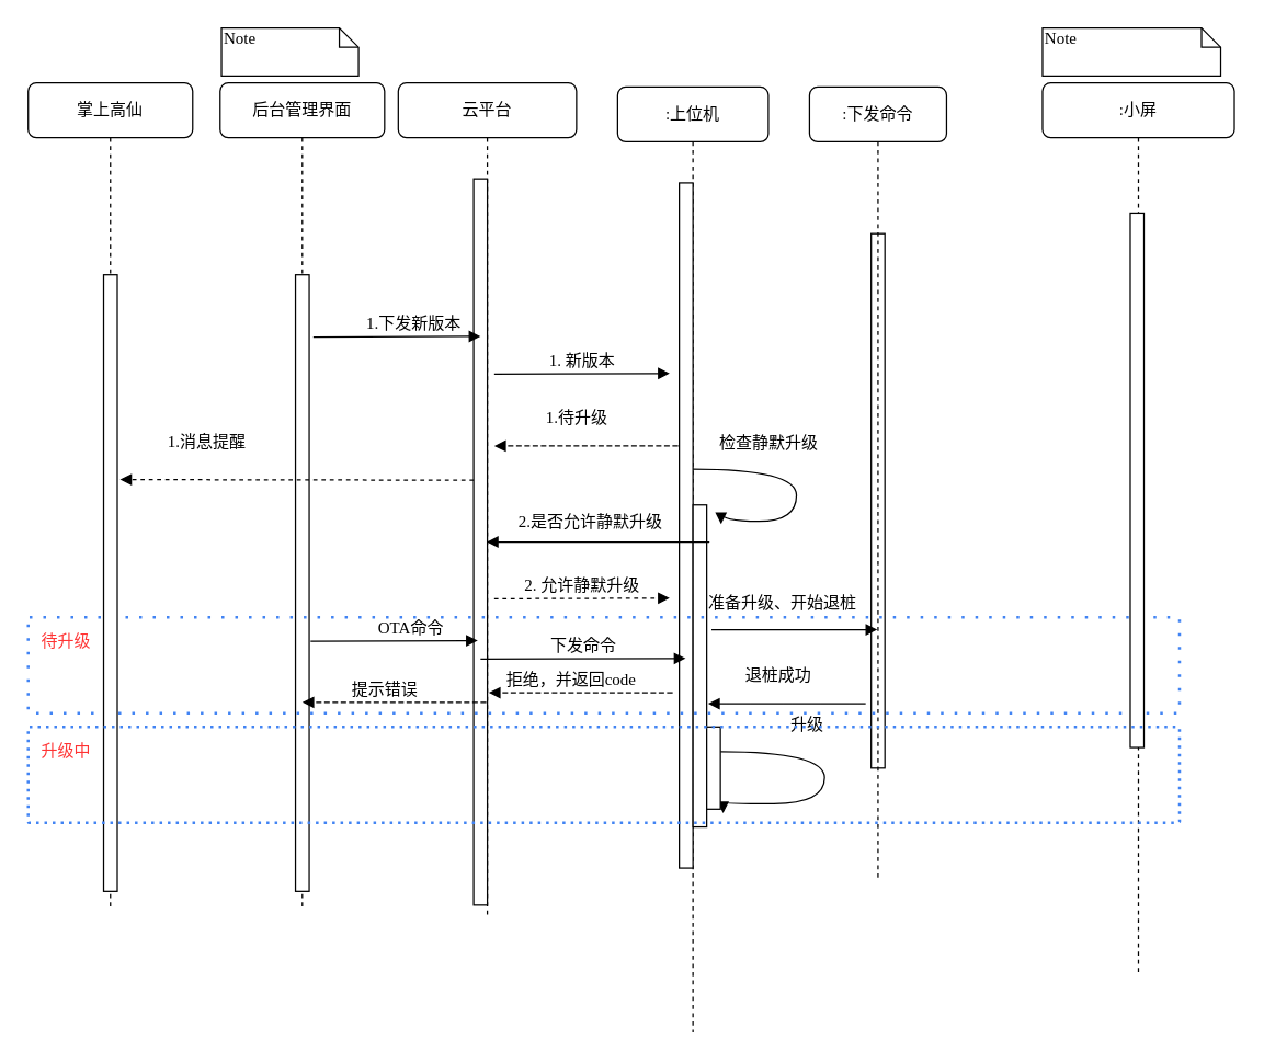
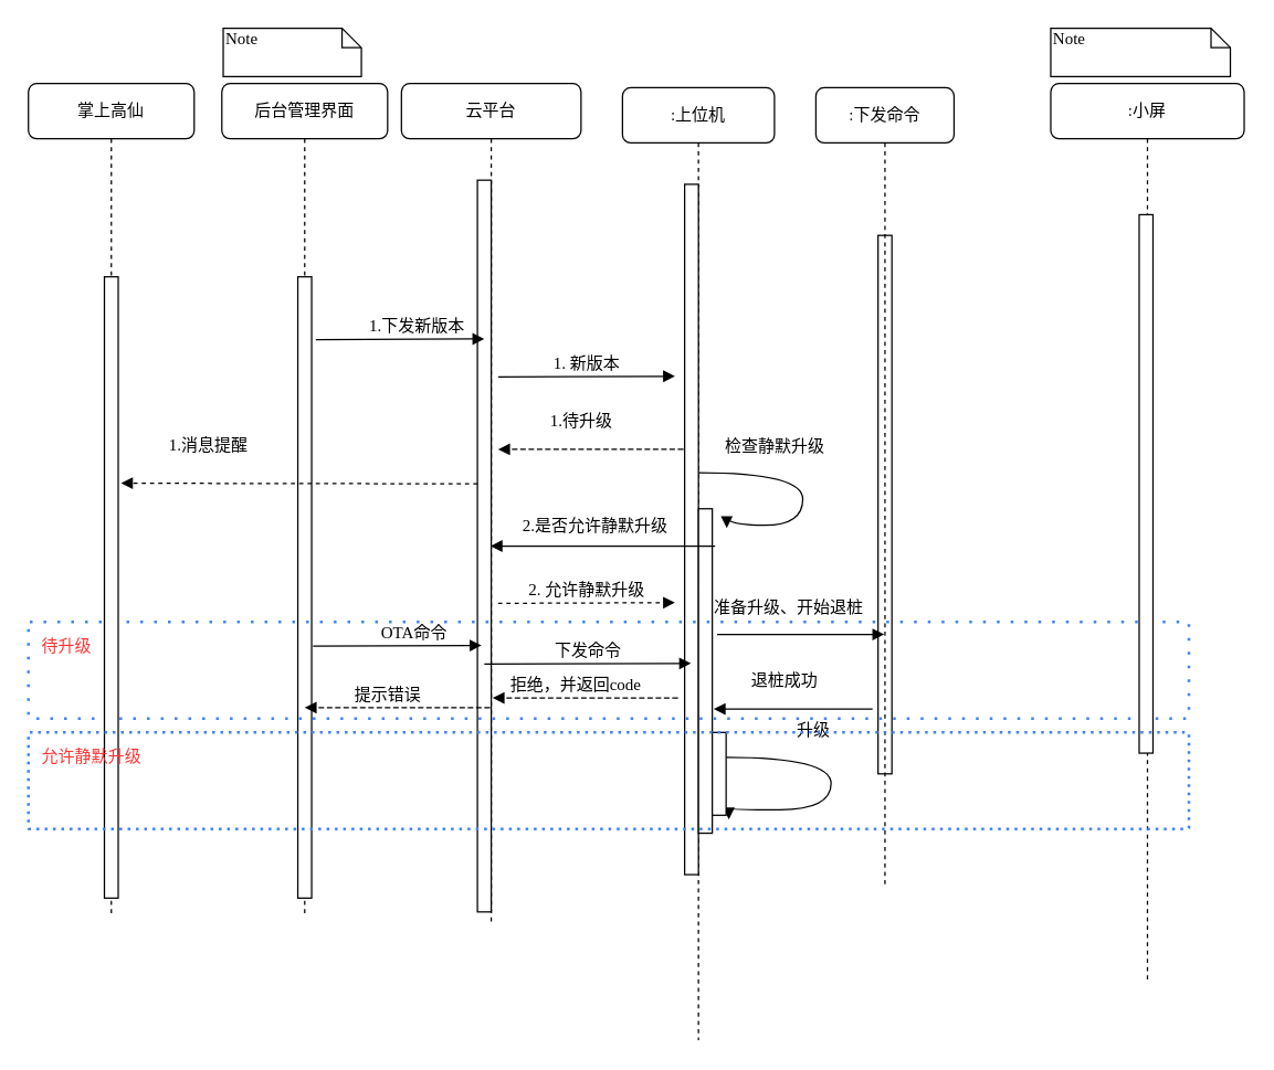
  <mxCell id="0" />
  <mxCell id="1" parent="0" />
  <mxCell id="2" value="" style="html=1;points=[];perimeter=orthogonalPerimeter;rounded=0;shadow=0;comic=0;labelBackgroundColor=none;strokeWidth=1;fontFamily=Verdana;fontSize=12;align=center;" parent="1" vertex="1"><mxGeometry x="635" y="170" width="10" height="390" as="geometry" /></mxCell>
  <mxCell id="3" value="云平台&lt;br&gt;&lt;ol style=&quot;box-sizing: border-box; margin: 0px; display: flex; flex-wrap: wrap; padding: 0px; list-style: none; background: rgb(255, 255, 255); border-radius: 0.25rem; flex: 1 1 0%; border: 0px; line-height: 34px; color: rgb(48, 48, 48); font-family: -apple-system, &amp;quot;system-ui&amp;quot;, &amp;quot;Segoe UI&amp;quot;, Roboto, &amp;quot;Noto Sans&amp;quot;, Ubuntu, Cantarell, &amp;quot;Helvetica Neue&amp;quot;, sans-serif, &amp;quot;Apple Color Emoji&amp;quot;, &amp;quot;Segoe UI Emoji&amp;quot;, &amp;quot;Segoe UI Symbol&amp;quot;, &amp;quot;Noto Color Emoji&amp;quot;; font-size: 14px; text-align: left;&quot; class=&quot;breadcrumb repo-breadcrumb&quot;&gt;&lt;li style=&quot;box-sizing: border-box; display: flex; padding-left: 0.5rem; position: relative;&quot; class=&quot;breadcrumb-item&quot;&gt;&lt;/li&gt;&lt;/ol&gt;" style="shape=umlLifeline;perimeter=lifelinePerimeter;whiteSpace=wrap;html=1;container=1;collapsible=0;recursiveResize=0;outlineConnect=0;rounded=1;shadow=0;comic=0;labelBackgroundColor=none;strokeWidth=1;fontFamily=Verdana;fontSize=12;align=center;" parent="1" vertex="1"><mxGeometry x="290" y="60" width="130" height="610" as="geometry" /></mxCell>
  <mxCell id="4" value="" style="html=1;points=[];perimeter=orthogonalPerimeter;rounded=0;shadow=0;comic=0;labelBackgroundColor=none;strokeWidth=1;fontFamily=Verdana;fontSize=12;align=center;" parent="3" vertex="1"><mxGeometry x="55" y="70" width="10" height="530" as="geometry" /></mxCell>
  <mxCell id="5" value=":上位机" style="shape=umlLifeline;perimeter=lifelinePerimeter;whiteSpace=wrap;html=1;container=1;collapsible=0;recursiveResize=0;outlineConnect=0;rounded=1;shadow=0;comic=0;labelBackgroundColor=none;strokeWidth=1;fontFamily=Verdana;fontSize=12;align=center;" parent="1" vertex="1"><mxGeometry x="450" y="63" width="110" height="690" as="geometry" /></mxCell>
  <mxCell id="6" value="" style="html=1;points=[];perimeter=orthogonalPerimeter;rounded=0;shadow=0;comic=0;labelBackgroundColor=none;strokeWidth=1;fontFamily=Verdana;fontSize=12;align=center;" parent="5" vertex="1"><mxGeometry x="45" y="70" width="10" height="500" as="geometry" /></mxCell>
  <mxCell id="7" value="&lt;div class=&quot;lake-content&quot;&gt;&lt;span class=&quot;ne-text&quot;&gt;1. 新版本&lt;/span&gt;&lt;/div&gt;" style="html=1;verticalAlign=bottom;endArrow=block;labelBackgroundColor=none;fontFamily=Verdana;fontSize=12;edgeStyle=elbowEdgeStyle;elbow=vertical;" parent="5" edge="1"><mxGeometry relative="1" as="geometry"><mxPoint x="-90" y="209.5" as="sourcePoint" /><mxPoint x="38" y="209" as="targetPoint" /><Array as="points"><mxPoint x="-102" y="209" /></Array></mxGeometry></mxCell>
  <mxCell id="8" value="&lt;div class=&quot;lake-content&quot;&gt;&lt;span class=&quot;ne-text&quot;&gt;1.待升级&lt;/span&gt;&lt;/div&gt;" style="html=1;verticalAlign=bottom;endArrow=block;labelBackgroundColor=none;fontFamily=Verdana;fontSize=12;edgeStyle=elbowEdgeStyle;elbow=vertical;dashed=1;" parent="5" edge="1"><mxGeometry x="0.556" y="-11" relative="1" as="geometry"><mxPoint x="-80" y="262" as="sourcePoint" /><mxPoint x="-90" y="262" as="targetPoint" /><Array as="points"><mxPoint x="50" y="262" /></Array><mxPoint as="offset" /></mxGeometry></mxCell>
  <mxCell id="9" value="" style="html=1;points=[];perimeter=orthogonalPerimeter;rounded=0;shadow=0;comic=0;labelBackgroundColor=none;strokeWidth=1;fontFamily=Verdana;fontSize=12;align=center;" vertex="1" parent="5"><mxGeometry x="55" y="305" width="10" height="235" as="geometry" /></mxCell>
  <mxCell id="10" value="检查静默升级" style="html=1;verticalAlign=bottom;endArrow=block;labelBackgroundColor=none;fontFamily=Verdana;fontSize=12;elbow=vertical;edgeStyle=orthogonalEdgeStyle;curved=1;" edge="1" parent="5"><mxGeometry x="-0.355" y="10" relative="1" as="geometry"><mxPoint x="55" y="279" as="sourcePoint" /><mxPoint x="75.5" y="319" as="targetPoint" /><Array as="points"><mxPoint x="130.5" y="279" /><mxPoint x="130.5" y="317" /></Array><mxPoint as="offset" /></mxGeometry></mxCell>
  <mxCell id="11" value=":下发命令" style="shape=umlLifeline;perimeter=lifelinePerimeter;whiteSpace=wrap;html=1;container=1;collapsible=0;recursiveResize=0;outlineConnect=0;rounded=1;shadow=0;comic=0;labelBackgroundColor=none;strokeWidth=1;fontFamily=Verdana;fontSize=12;align=center;" parent="1" vertex="1"><mxGeometry x="590" y="63" width="100" height="580" as="geometry" /></mxCell>
  <mxCell id="12" value="升级" style="html=1;verticalAlign=bottom;endArrow=block;labelBackgroundColor=none;fontFamily=Verdana;fontSize=12;elbow=vertical;edgeStyle=orthogonalEdgeStyle;curved=1;entryX=1.2;entryY=0.917;entryDx=0;entryDy=0;entryPerimeter=0;" edge="1" parent="11"><mxGeometry x="-0.355" y="10" relative="1" as="geometry"><mxPoint x="-65" y="485" as="sourcePoint" /><mxPoint x="-63" y="530.02" as="targetPoint" /><Array as="points"><mxPoint x="11" y="485" /><mxPoint x="11" y="523" /><mxPoint x="-63" y="523" /></Array><mxPoint as="offset" /></mxGeometry></mxCell>
  <mxCell id="13" value="后台管理界面" style="shape=umlLifeline;perimeter=lifelinePerimeter;whiteSpace=wrap;html=1;container=1;collapsible=0;recursiveResize=0;outlineConnect=0;rounded=1;shadow=0;comic=0;labelBackgroundColor=none;strokeWidth=1;fontFamily=Verdana;fontSize=12;align=center;" parent="1" vertex="1"><mxGeometry x="160" y="60" width="120" height="601" as="geometry" /></mxCell>
  <mxCell id="14" value="" style="html=1;points=[];perimeter=orthogonalPerimeter;rounded=0;shadow=0;comic=0;labelBackgroundColor=none;strokeWidth=1;fontFamily=Verdana;fontSize=12;align=center;" parent="13" vertex="1"><mxGeometry x="55" y="140" width="10" height="450" as="geometry" /></mxCell>
  <mxCell id="15" value="&lt;div class=&quot;lake-content&quot;&gt;2.是否允许静默升级&lt;/div&gt;" style="html=1;verticalAlign=bottom;endArrow=block;labelBackgroundColor=none;fontFamily=Verdana;fontSize=12;edgeStyle=elbowEdgeStyle;elbow=horizontal;" edge="1" parent="13" target="3"><mxGeometry x="0.14" y="-5" relative="1" as="geometry"><mxPoint x="350" y="335" as="sourcePoint" /><mxPoint x="47" y="334.5" as="targetPoint" /><Array as="points"><mxPoint x="360" y="335" /></Array><mxPoint as="offset" /></mxGeometry></mxCell>
  <mxCell id="16" value="Note" style="shape=note;whiteSpace=wrap;html=1;size=14;verticalAlign=top;align=left;spacingTop=-6;rounded=0;shadow=0;comic=0;labelBackgroundColor=none;strokeWidth=1;fontFamily=Verdana;fontSize=12" parent="1" vertex="1"><mxGeometry x="161" y="20" width="100" height="35" as="geometry" /></mxCell>
  <mxCell id="17" value="" style="html=1;verticalAlign=bottom;endArrow=none;entryX=0;entryY=0;labelBackgroundColor=none;fontFamily=Verdana;fontSize=12;edgeStyle=elbowEdgeStyle;elbow=vertical;" parent="1" source="4" edge="1"><mxGeometry relative="1" as="geometry"><mxPoint x="345" y="190" as="sourcePoint" /><mxPoint x="345" y="180" as="targetPoint" /></mxGeometry></mxCell>
  <mxCell id="18" value=":小屏" style="shape=umlLifeline;perimeter=lifelinePerimeter;whiteSpace=wrap;html=1;container=1;collapsible=0;recursiveResize=0;outlineConnect=0;rounded=1;shadow=0;comic=0;labelBackgroundColor=none;strokeWidth=1;fontFamily=Verdana;fontSize=12;align=center;" parent="1" vertex="1"><mxGeometry x="760" y="60" width="140" height="650" as="geometry" /></mxCell>
  <mxCell id="19" value="&lt;font color=&quot;#ff3333&quot;&gt;待升级&lt;/font&gt;" style="rounded=1;absoluteArcSize=1;arcSize=2;html=1;strokeColor=none;gradientColor=none;shadow=0;dashed=1;strokeColor=#4284F3;fontSize=12;fontColor=#9E9E9E;align=left;verticalAlign=top;spacing=10;spacingTop=-4;fillColor=none;dashPattern=1 4;strokeWidth=2;" vertex="1" parent="18"><mxGeometry x="-740" y="390" width="840" height="70" as="geometry" /></mxCell>
  <mxCell id="20" value="" style="html=1;points=[];perimeter=orthogonalPerimeter;rounded=0;shadow=0;comic=0;labelBackgroundColor=none;strokeWidth=1;fontFamily=Verdana;fontSize=12;align=center;" parent="18" vertex="1"><mxGeometry x="64" y="95" width="10" height="390" as="geometry" /></mxCell>
  <mxCell id="21" value="&lt;div class=&quot;lake-content&quot;&gt;&lt;span class=&quot;ne-text&quot;&gt;下发命令&lt;/span&gt;&lt;/div&gt;" style="html=1;verticalAlign=bottom;endArrow=block;labelBackgroundColor=none;fontFamily=Verdana;fontSize=12;edgeStyle=elbowEdgeStyle;elbow=vertical;entryX=0.571;entryY=0.429;entryDx=0;entryDy=0;entryPerimeter=0;" edge="1" parent="18" target="19"><mxGeometry relative="1" as="geometry"><mxPoint x="-410" y="420.5" as="sourcePoint" /><mxPoint x="-282" y="420" as="targetPoint" /><Array as="points"><mxPoint x="-422" y="420" /></Array></mxGeometry></mxCell>
  <mxCell id="22" value="&lt;div class=&quot;lake-content&quot;&gt;拒绝，并返回code&lt;/div&gt;" style="html=1;verticalAlign=bottom;endArrow=block;labelBackgroundColor=none;fontFamily=Verdana;fontSize=12;edgeStyle=elbowEdgeStyle;elbow=vertical;dashed=1;" edge="1" parent="18"><mxGeometry x="0.556" relative="1" as="geometry"><mxPoint x="-394" y="445" as="sourcePoint" /><mxPoint x="-404" y="445" as="targetPoint" /><Array as="points"><mxPoint x="-264" y="445" /></Array><mxPoint as="offset" /></mxGeometry></mxCell>
  <mxCell id="23" value="Note" style="shape=note;whiteSpace=wrap;html=1;size=14;verticalAlign=top;align=left;spacingTop=-6;rounded=0;shadow=0;comic=0;labelBackgroundColor=none;strokeWidth=1;fontFamily=Verdana;fontSize=12" parent="1" vertex="1"><mxGeometry x="760" y="20" width="130" height="35" as="geometry" /></mxCell>
  <mxCell id="24" value="准备升级、开始退桩" style="html=1;verticalAlign=bottom;endArrow=block;labelBackgroundColor=none;fontFamily=Verdana;fontSize=12;edgeStyle=elbowEdgeStyle;elbow=vertical;" parent="1" edge="1" target="11"><mxGeometry x="-0.153" y="10" relative="1" as="geometry"><mxPoint x="518.5" y="459" as="sourcePoint" /><mxPoint as="offset" /><mxPoint x="708.5" y="459" as="targetPoint" /><Array as="points"><mxPoint x="629" y="459" /></Array></mxGeometry></mxCell>
  <mxCell id="25" value="&lt;div class=&quot;lake-content&quot;&gt;1.下发新版本&lt;/div&gt;" style="html=1;verticalAlign=bottom;endArrow=block;labelBackgroundColor=none;fontFamily=Verdana;fontSize=12;edgeStyle=elbowEdgeStyle;elbow=vertical;" parent="1" edge="1"><mxGeometry x="0.184" relative="1" as="geometry"><mxPoint x="228" y="245.5" as="sourcePoint" /><mxPoint x="350" y="245" as="targetPoint" /><Array as="points"><mxPoint x="218" y="245" /></Array><mxPoint as="offset" /></mxGeometry></mxCell>
  <mxCell id="26" value="掌上高仙" style="shape=umlLifeline;perimeter=lifelinePerimeter;whiteSpace=wrap;html=1;container=1;collapsible=0;recursiveResize=0;outlineConnect=0;rounded=1;shadow=0;comic=0;labelBackgroundColor=none;strokeWidth=1;fontFamily=Verdana;fontSize=12;align=center;" vertex="1" parent="1"><mxGeometry x="20" y="60" width="120" height="601" as="geometry" /></mxCell>
  <mxCell id="27" value="" style="html=1;points=[];perimeter=orthogonalPerimeter;rounded=0;shadow=0;comic=0;labelBackgroundColor=none;strokeWidth=1;fontFamily=Verdana;fontSize=12;align=center;" vertex="1" parent="26"><mxGeometry x="55" y="140" width="10" height="450" as="geometry" /></mxCell>
  <mxCell id="28" value="&lt;div class=&quot;lake-content&quot;&gt;&lt;span class=&quot;ne-text&quot;&gt;1.消息提醒&lt;/span&gt;&lt;/div&gt;" style="html=1;verticalAlign=bottom;endArrow=block;labelBackgroundColor=none;fontFamily=Verdana;fontSize=12;edgeStyle=elbowEdgeStyle;elbow=vertical;dashed=1;entryX=1.2;entryY=0.331;entryDx=0;entryDy=0;entryPerimeter=0;exitX=0;exitY=0.415;exitDx=0;exitDy=0;exitPerimeter=0;" edge="1" parent="1" source="4" target="27"><mxGeometry x="0.509" y="-19" relative="1" as="geometry"><mxPoint x="215" y="349.5" as="sourcePoint" /><mxPoint x="205" y="349.5" as="targetPoint" /><Array as="points"><mxPoint x="345" y="349.5" /></Array><mxPoint as="offset" /></mxGeometry></mxCell>
  <mxCell id="29" value="&lt;div class=&quot;lake-content&quot;&gt;&lt;span class=&quot;ne-text&quot;&gt;2. 允许静默升级&lt;/span&gt;&lt;/div&gt;" style="html=1;verticalAlign=bottom;endArrow=block;labelBackgroundColor=none;fontFamily=Verdana;fontSize=12;edgeStyle=elbowEdgeStyle;elbow=vertical;dashed=1;" edge="1" parent="1"><mxGeometry relative="1" as="geometry"><mxPoint x="360" y="436.5" as="sourcePoint" /><mxPoint x="488" y="436" as="targetPoint" /><Array as="points"><mxPoint x="340" y="436" /></Array></mxGeometry></mxCell>
  <mxCell id="30" value="&lt;div class=&quot;lake-content&quot;&gt;退桩成功&lt;/div&gt;" style="html=1;verticalAlign=bottom;endArrow=block;labelBackgroundColor=none;fontFamily=Verdana;fontSize=12;edgeStyle=elbowEdgeStyle;elbow=vertical;dashed=1;" edge="1" parent="1"><mxGeometry x="0.556" y="-11" relative="1" as="geometry"><mxPoint x="526" y="513" as="sourcePoint" /><mxPoint x="516" y="513" as="targetPoint" /><Array as="points"><mxPoint x="636" y="513" /></Array><mxPoint as="offset" /></mxGeometry></mxCell>
  <mxCell id="31" value="" style="html=1;points=[];perimeter=orthogonalPerimeter;rounded=0;shadow=0;comic=0;labelBackgroundColor=none;strokeWidth=1;fontFamily=Verdana;fontSize=12;align=center;" vertex="1" parent="1"><mxGeometry x="515" y="530" width="10" height="60" as="geometry" /></mxCell>
- <mxCell id="32" value="&lt;font color=&quot;#ff3333&quot;&gt;升级中&lt;/font&gt;" style="rounded=1;absoluteArcSize=1;arcSize=2;html=1;strokeColor=none;gradientColor=none;shadow=0;dashed=1;strokeColor=#4284F3;fontSize=12;fontColor=#9E9E9E;align=left;verticalAlign=top;spacing=10;spacingTop=-4;fillColor=none;dashPattern=1 2;strokeWidth=2;" vertex="1" parent="1"><mxGeometry x="20" y="530" width="840" height="70" as="geometry" /></mxCell>
+ <mxCell id="32" value="&lt;font color=&quot;#ff3333&quot;&gt;允许静默升级&lt;/font&gt;" style="rounded=1;absoluteArcSize=1;arcSize=2;html=1;strokeColor=none;gradientColor=none;shadow=0;dashed=1;strokeColor=#4284F3;fontSize=12;fontColor=#9E9E9E;align=left;verticalAlign=top;spacing=10;spacingTop=-4;fillColor=none;dashPattern=1 2;strokeWidth=2;" vertex="1" parent="1"><mxGeometry x="20" y="530" width="840" height="70" as="geometry" /></mxCell>
  <mxCell id="33" value="&lt;div class=&quot;lake-content&quot;&gt;OTA命令&lt;/div&gt;" style="html=1;verticalAlign=bottom;endArrow=block;labelBackgroundColor=none;fontFamily=Verdana;fontSize=12;edgeStyle=elbowEdgeStyle;elbow=vertical;" edge="1" parent="1"><mxGeometry x="0.184" relative="1" as="geometry"><mxPoint x="226" y="467.5" as="sourcePoint" /><mxPoint x="348" y="467" as="targetPoint" /><Array as="points"><mxPoint x="216" y="467" /></Array><mxPoint as="offset" /></mxGeometry></mxCell>
  <mxCell id="34" value="&lt;div class=&quot;lake-content&quot;&gt;提示错误&lt;/div&gt;" style="html=1;verticalAlign=bottom;endArrow=block;labelBackgroundColor=none;fontFamily=Verdana;fontSize=12;edgeStyle=elbowEdgeStyle;elbow=vertical;dashed=1;" edge="1" parent="1"><mxGeometry x="0.556" relative="1" as="geometry"><mxPoint x="230" y="512" as="sourcePoint" /><mxPoint x="220" y="512" as="targetPoint" /><Array as="points"><mxPoint x="360" y="512" /></Array><mxPoint as="offset" /></mxGeometry></mxCell>
